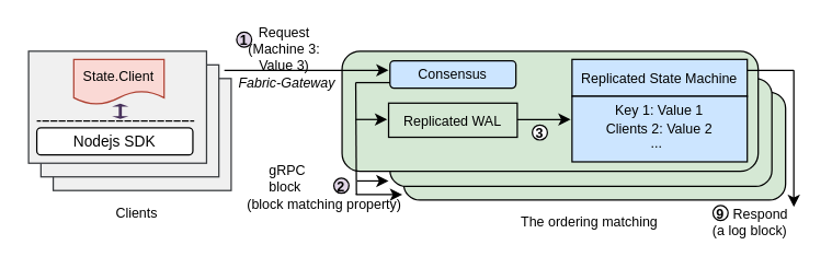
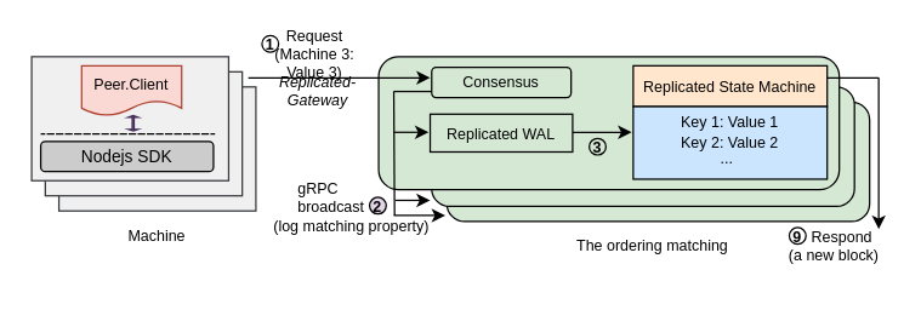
  <mxCell id="0" />
  <mxCell id="1" parent="0" />
  <mxCell id="2" value="" style="rounded=1;whiteSpace=wrap;html=1;fillColor=#D5E8D4;" parent="1" vertex="1"><mxGeometry x="294" y="67" width="279" height="79" as="geometry" /></mxCell>
  <mxCell id="3" value="" style="rounded=1;whiteSpace=wrap;html=1;fillColor=#D5E8D4;" parent="1" vertex="1"><mxGeometry x="284" y="57" width="279" height="79" as="geometry" /></mxCell>
  <mxCell id="4" value="" style="rounded=0;whiteSpace=wrap;html=1;fillColor=#F0F0F0;strokeColor=#36393d;" parent="1" vertex="1"><mxGeometry x="38" y="57" width="130" height="82" as="geometry" /></mxCell>
  <mxCell id="5" value="" style="rounded=0;whiteSpace=wrap;html=1;fillColor=#F0F0F0;strokeColor=#36393d;" parent="1" vertex="1"><mxGeometry x="29" y="47" width="130" height="82" as="geometry" /></mxCell>
  <mxCell id="6" value="" style="rounded=0;whiteSpace=wrap;html=1;fillColor=#F0F0F0;strokeColor=#36393d;" parent="1" vertex="1"><mxGeometry x="20" y="37" width="130" height="82" as="geometry" /></mxCell>
- <mxCell id="7" value="Nodejs SDK" style="rounded=1;whiteSpace=wrap;html=1;fontSize=11;fillColor=#ffffff;strokeColor=#000000;" parent="1" vertex="1"><mxGeometry x="26" y="93" width="114" height="20" as="geometry" /></mxCell>
+ <mxCell id="7" value="Nodejs SDK" style="rounded=1;whiteSpace=wrap;html=1;fontSize=11;fillColor=#CCCCCC;strokeColor=#000000;" parent="1" vertex="1"><mxGeometry x="26" y="93" width="114" height="20" as="geometry" /></mxCell>
  <mxCell id="8" value="" style="endArrow=none;dashed=1;html=1;rounded=0;fontColor=#000000;shape=link;sketch=0;width=0;" parent="1" edge="1"><mxGeometry width="50" height="50" relative="1" as="geometry"><mxPoint x="141" y="88" as="sourcePoint" /><mxPoint x="26" y="88" as="targetPoint" /></mxGeometry></mxCell>
  <mxCell id="9" value="" style="html=1;shadow=0;dashed=0;align=center;verticalAlign=middle;shape=mxgraph.arrows2.twoWayArrow;dy=0.8;dx=1.0;fontColor=#ffffff;strokeColor=#432D57;fillColor=#76608a;direction=south;" parent="1" vertex="1"><mxGeometry x="84" y="76" width="6" height="10" as="geometry" /></mxCell>
- <mxCell id="10" value="&lt;font style=&quot;font-size: 10px;&quot;&gt;State.Client&lt;/font&gt;" style="shape=document;whiteSpace=wrap;html=1;boundedLbl=1;fillColor=#fad9d5;strokeColor=#ae4132;" parent="1" vertex="1"><mxGeometry x="53" y="43" width="66" height="33" as="geometry" /></mxCell>
+ <mxCell id="10" value="&lt;font style=&quot;font-size: 10px;&quot;&gt;Peer.Client&lt;/font&gt;" style="shape=document;whiteSpace=wrap;html=1;boundedLbl=1;fillColor=#fad9d5;strokeColor=#ae4132;" parent="1" vertex="1"><mxGeometry x="53" y="43" width="66" height="33" as="geometry" /></mxCell>
  <mxCell id="11" value="" style="rounded=1;whiteSpace=wrap;html=1;fillColor=#D5E8D4;shadow=0;" parent="1" vertex="1"><mxGeometry x="249" y="37" width="304" height="88" as="geometry" /></mxCell>
- <mxCell id="12" value="&lt;font style=&quot;font-size: 10px;&quot;&gt;Consensus&lt;/font&gt;" style="rounded=1;whiteSpace=wrap;html=1;fillColor=#CCE5FF;strokeColor=#000000;" parent="1" vertex="1"><mxGeometry x="284" y="44" width="92" height="20" as="geometry" /></mxCell>
+ <mxCell id="12" value="&lt;font style=&quot;font-size: 10px;&quot;&gt;Consensus&lt;/font&gt;" style="rounded=1;whiteSpace=wrap;html=1;fillColor=#d5e8d4;strokeColor=#000000;" parent="1" vertex="1"><mxGeometry x="284" y="44" width="92" height="20" as="geometry" /></mxCell>
  <mxCell id="13" value="&lt;font style=&quot;font-size: 10px;&quot;&gt;Replicated WAL&lt;/font&gt;" style="rounded=0;whiteSpace=wrap;html=1;fillColor=#d5e8d4;strokeColor=#000000;" parent="1" vertex="1"><mxGeometry x="283" y="75" width="94" height="25" as="geometry" /></mxCell>
- <mxCell id="14" value="&lt;font style=&quot;font-size: 10px;&quot;&gt;Replicated State Machine&lt;/font&gt;" style="rounded=0;whiteSpace=wrap;html=1;fillColor=#CCE5FF;strokeColor=#000000;" parent="1" vertex="1"><mxGeometry x="417" y="43" width="128" height="27" as="geometry" /></mxCell>
- <mxCell id="15" value="&lt;font style=&quot;font-size: 10px;&quot;&gt;Key 1: Value 1&lt;br&gt;Clients 2: Value 2&lt;br&gt;&lt;br&gt;&lt;/font&gt;" style="rounded=0;whiteSpace=wrap;html=1;fillColor=#CCE5FF;strokeColor=#000000;" parent="1" vertex="1"><mxGeometry x="417" y="70" width="128" height="48" as="geometry" /></mxCell>
+ <mxCell id="14" value="&lt;font style=&quot;font-size: 10px;&quot;&gt;Replicated State Machine&lt;/font&gt;" style="rounded=0;whiteSpace=wrap;html=1;fillColor=#ffe6cc;strokeColor=#000000;" parent="1" vertex="1"><mxGeometry x="417" y="43" width="128" height="27" as="geometry" /></mxCell>
+ <mxCell id="15" value="&lt;font style=&quot;font-size: 10px;&quot;&gt;Key 1: Value 1&lt;br&gt;Key 2: Value 2&lt;br&gt;&lt;br&gt;&lt;/font&gt;" style="rounded=0;whiteSpace=wrap;html=1;fillColor=#CCE5FF;strokeColor=#000000;" parent="1" vertex="1"><mxGeometry x="417" y="70" width="128" height="48" as="geometry" /></mxCell>
  <mxCell id="16" value="" style="endArrow=none;html=1;rounded=0;fontSize=10;curved=1;" parent="1" edge="1"><mxGeometry width="50" height="50" relative="1" as="geometry"><mxPoint x="259" y="60" as="sourcePoint" /><mxPoint x="284" y="60" as="targetPoint" /></mxGeometry></mxCell>
  <mxCell id="17" value="" style="endArrow=none;html=1;rounded=0;fontSize=10;curved=1;" parent="1" edge="1"><mxGeometry width="50" height="50" relative="1" as="geometry"><mxPoint x="259.5" y="142" as="sourcePoint" /><mxPoint x="259" y="60" as="targetPoint" /></mxGeometry></mxCell>
  <mxCell id="18" value="" style="endArrow=classic;html=1;rounded=0;fontSize=10;curved=1;" parent="1" edge="1"><mxGeometry width="50" height="50" relative="1" as="geometry"><mxPoint x="259" y="87" as="sourcePoint" /><mxPoint x="282" y="87" as="targetPoint" /></mxGeometry></mxCell>
  <mxCell id="19" value="" style="endArrow=classic;html=1;rounded=0;fontSize=10;curved=1;" parent="1" edge="1"><mxGeometry width="50" height="50" relative="1" as="geometry"><mxPoint x="377" y="87" as="sourcePoint" /><mxPoint x="416" y="87" as="targetPoint" /></mxGeometry></mxCell>
  <mxCell id="20" value="" style="endArrow=classic;html=1;rounded=0;fontSize=10;curved=1;" parent="1" edge="1"><mxGeometry width="50" height="50" relative="1" as="geometry"><mxPoint x="163" y="51" as="sourcePoint" /><mxPoint x="283" y="51" as="targetPoint" /></mxGeometry></mxCell>
- <mxCell id="21" value="1" style="ellipse;whiteSpace=wrap;html=1;aspect=fixed;fontSize=10;strokeColor=#000000;fillColor=#e1d5e7;fontStyle=1;" parent="1" vertex="1"><mxGeometry x="172" y="23" width="11" height="11" as="geometry" /></mxCell>
+ <mxCell id="21" value="1" style="ellipse;whiteSpace=wrap;html=1;aspect=fixed;fontSize=10;strokeColor=#000000;fillColor=#FFFFFF;fontStyle=1" parent="1" vertex="1"><mxGeometry x="172" y="23" width="11" height="11" as="geometry" /></mxCell>
  <mxCell id="22" value="" style="endArrow=classic;html=1;rounded=0;fontSize=10;curved=1;" parent="1" edge="1"><mxGeometry width="50" height="50" relative="1" as="geometry"><mxPoint x="260" y="132" as="sourcePoint" /><mxPoint x="283" y="132" as="targetPoint" /></mxGeometry></mxCell>
  <mxCell id="23" value="" style="endArrow=classic;html=1;rounded=0;fontSize=10;curved=1;" parent="1" edge="1"><mxGeometry width="50" height="50" relative="1" as="geometry"><mxPoint x="259" y="142" as="sourcePoint" /><mxPoint x="293" y="142" as="targetPoint" /></mxGeometry></mxCell>
  <mxCell id="24" value="2" style="ellipse;whiteSpace=wrap;html=1;aspect=fixed;fontSize=10;strokeColor=#000000;fillColor=#e1d5e7;fontStyle=1;" parent="1" vertex="1"><mxGeometry x="243" y="130" width="11" height="11" as="geometry" /></mxCell>
- <mxCell id="25" value="3" style="ellipse;whiteSpace=wrap;html=1;aspect=fixed;fontSize=10;strokeColor=#000000;fillColor=#FFFFFF;fontStyle=1" parent="1" vertex="1"><mxGeometry x="388" y="91" width="11" height="11" as="geometry" /></mxCell>
+ <mxCell id="25" value="3" style="ellipse;whiteSpace=wrap;html=1;aspect=fixed;fontSize=10;strokeColor=#000000;fillColor=#d5e8d4;fontStyle=1;" parent="1" vertex="1"><mxGeometry x="388" y="91" width="11" height="11" as="geometry" /></mxCell>
  <mxCell id="26" value="&lt;font color=&quot;#000000&quot;&gt;Request &lt;br&gt;(Machine 3: Value 3)&lt;/font&gt;" style="text;html=1;strokeColor=none;fillColor=none;align=center;verticalAlign=middle;whiteSpace=wrap;rounded=0;shadow=0;fontSize=10;fontColor=#0000CC;" parent="1" vertex="1"><mxGeometry x="167" y="20" width="80" height="30" as="geometry" /></mxCell>
  <mxCell id="27" value="9" style="ellipse;whiteSpace=wrap;html=1;aspect=fixed;fontSize=10;strokeColor=#000000;fillColor=#FFFFFF;fontStyle=1" parent="1" vertex="1"><mxGeometry x="520" y="150" width="11" height="11" as="geometry" /></mxCell>
- <mxCell id="28" value="gRPC &#10;block" style="text;strokeColor=none;fillColor=none;align=left;verticalAlign=middle;spacingLeft=4;spacingRight=4;overflow=hidden;points=[[0,0.5],[1,0.5]];portConstraint=eastwest;rotatable=0;fontSize=10;fontColor=#000000;" parent="1" vertex="1"><mxGeometry x="190" y="115" width="88" height="30" as="geometry" /></mxCell>
- <mxCell id="29" value="(a log block)" style="text;strokeColor=none;fillColor=none;align=left;verticalAlign=middle;spacingLeft=4;spacingRight=4;overflow=hidden;points=[[0,0.5],[1,0.5]];portConstraint=eastwest;rotatable=0;fontSize=10;fontColor=#000000;" parent="1" vertex="1"><mxGeometry x="514" y="153" width="71" height="30" as="geometry" /></mxCell>
+ <mxCell id="28" value="gRPC &#10;broadcast" style="text;strokeColor=none;fillColor=none;align=left;verticalAlign=middle;spacingLeft=4;spacingRight=4;overflow=hidden;points=[[0,0.5],[1,0.5]];portConstraint=eastwest;rotatable=0;fontSize=10;fontColor=#000000;" parent="1" vertex="1"><mxGeometry x="190" y="115" width="88" height="30" as="geometry" /></mxCell>
+ <mxCell id="29" value="(a new block)" style="text;strokeColor=none;fillColor=none;align=left;verticalAlign=middle;spacingLeft=4;spacingRight=4;overflow=hidden;points=[[0,0.5],[1,0.5]];portConstraint=eastwest;rotatable=0;fontSize=10;fontColor=#000000;" parent="1" vertex="1"><mxGeometry x="514" y="153" width="71" height="30" as="geometry" /></mxCell>
  <mxCell id="30" value="&lt;font style=&quot;font-size: 10px;&quot;&gt;...&lt;/font&gt;" style="text;html=1;strokeColor=none;fillColor=none;align=center;verticalAlign=middle;whiteSpace=wrap;rounded=0;" parent="1" vertex="1"><mxGeometry x="449" y="89" width="60" height="30" as="geometry" /></mxCell>
- <mxCell id="31" value="&lt;font color=&quot;#000000&quot;&gt;&lt;i&gt;Fabric-Gateway&lt;/i&gt;&lt;/font&gt;" style="text;html=1;strokeColor=none;fillColor=none;align=center;verticalAlign=middle;whiteSpace=wrap;rounded=0;shadow=0;fontSize=10;fontColor=#0000CC;" parent="1" vertex="1"><mxGeometry x="169" y="45" width="80" height="30" as="geometry" /></mxCell>
- <mxCell id="32" value="(block matching property)" style="text;strokeColor=none;fillColor=none;align=left;verticalAlign=middle;spacingLeft=4;spacingRight=4;overflow=hidden;points=[[0,0.5],[1,0.5]];portConstraint=eastwest;rotatable=0;fontSize=10;fontColor=#000000;" parent="1" vertex="1"><mxGeometry x="174" y="134" width="123" height="30" as="geometry" /></mxCell>
+ <mxCell id="31" value="&lt;font color=&quot;#000000&quot;&gt;&lt;i&gt;Replicated-Gateway&lt;/i&gt;&lt;/font&gt;" style="text;html=1;strokeColor=none;fillColor=none;align=center;verticalAlign=middle;whiteSpace=wrap;rounded=0;shadow=0;fontSize=10;fontColor=#0000CC;" parent="1" vertex="1"><mxGeometry x="169" y="45" width="80" height="30" as="geometry" /></mxCell>
+ <mxCell id="32" value="(log matching property)" style="text;strokeColor=none;fillColor=none;align=left;verticalAlign=middle;spacingLeft=4;spacingRight=4;overflow=hidden;points=[[0,0.5],[1,0.5]];portConstraint=eastwest;rotatable=0;fontSize=10;fontColor=#000000;" parent="1" vertex="1"><mxGeometry x="174" y="134" width="123" height="30" as="geometry" /></mxCell>
  <mxCell id="33" value="Respond" style="text;strokeColor=none;fillColor=none;align=left;verticalAlign=middle;spacingLeft=4;spacingRight=4;overflow=hidden;points=[[0,0.5],[1,0.5]];portConstraint=eastwest;rotatable=0;fontSize=10;fontColor=#000000;" parent="1" vertex="1"><mxGeometry x="529" y="141" width="53" height="30" as="geometry" /></mxCell>
  <mxCell id="34" value="The ordering matching" style="text;strokeColor=none;fillColor=none;align=left;verticalAlign=middle;spacingLeft=4;spacingRight=4;overflow=hidden;points=[[0,0.5],[1,0.5]];portConstraint=eastwest;rotatable=0;fontSize=10;fontColor=#000000;" parent="1" vertex="1"><mxGeometry x="374" y="147" width="177" height="30" as="geometry" /></mxCell>
- <mxCell id="35" value="Clients" style="text;strokeColor=none;fillColor=none;align=left;verticalAlign=middle;spacingLeft=4;spacingRight=4;overflow=hidden;points=[[0,0.5],[1,0.5]];portConstraint=eastwest;rotatable=0;fontSize=10;fontColor=#000000;" parent="1" vertex="1"><mxGeometry x="78" y="140" width="177" height="30" as="geometry" /></mxCell>
+ <mxCell id="35" value="Machine" style="text;strokeColor=none;fillColor=none;align=left;verticalAlign=middle;spacingLeft=4;spacingRight=4;overflow=hidden;points=[[0,0.5],[1,0.5]];portConstraint=eastwest;rotatable=0;fontSize=10;fontColor=#000000;" parent="1" vertex="1"><mxGeometry x="78" y="140" width="177" height="30" as="geometry" /></mxCell>
  <mxCell id="36" value="" style="endArrow=none;html=1;rounded=0;" edge="1" parent="1"><mxGeometry width="50" height="50" relative="1" as="geometry"><mxPoint x="545" y="51" as="sourcePoint" /><mxPoint x="579" y="51" as="targetPoint" /></mxGeometry></mxCell>
  <mxCell id="37" value="" style="endArrow=classic;html=1;rounded=0;" edge="1" parent="1"><mxGeometry width="50" height="50" relative="1" as="geometry"><mxPoint x="579" y="51" as="sourcePoint" /><mxPoint x="579" y="151" as="targetPoint" /></mxGeometry></mxCell>
